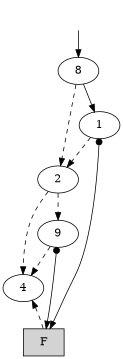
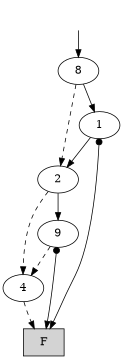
  digraph {
    edge [dir=both style=solid]
    root [style=invis]
    n2 [label=8]
    n3 [label=2]
    n4 [label=1]
    n5 [label=4]
    n6 [label=9]
    n7 [label=F shape=box style=filled]
    root -> n2 [arrowtail=none]
    n2 -> n3 [dir=forward style=dashed]
    n2 -> n4 [arrowtail=none]
    n3 -> n5 [dir=forward style=dashed]
-   n3 -> n6 [arrowtail=none style=dashed]
-   n4 -> n3 [dir=forward style=dashed]
+   n3 -> n6 [arrowtail=none]
+   n4 -> n3 [dir=forward]
    n4 -> n7 [arrowtail=dot]
-   n7 -> n5 [dir=forward style=dashed]
+   n5 -> n7 [dir=forward style=dashed]
    n6 -> n5 [dir=forward style=dashed]
    n6 -> n7 [arrowtail=dot]
  }
